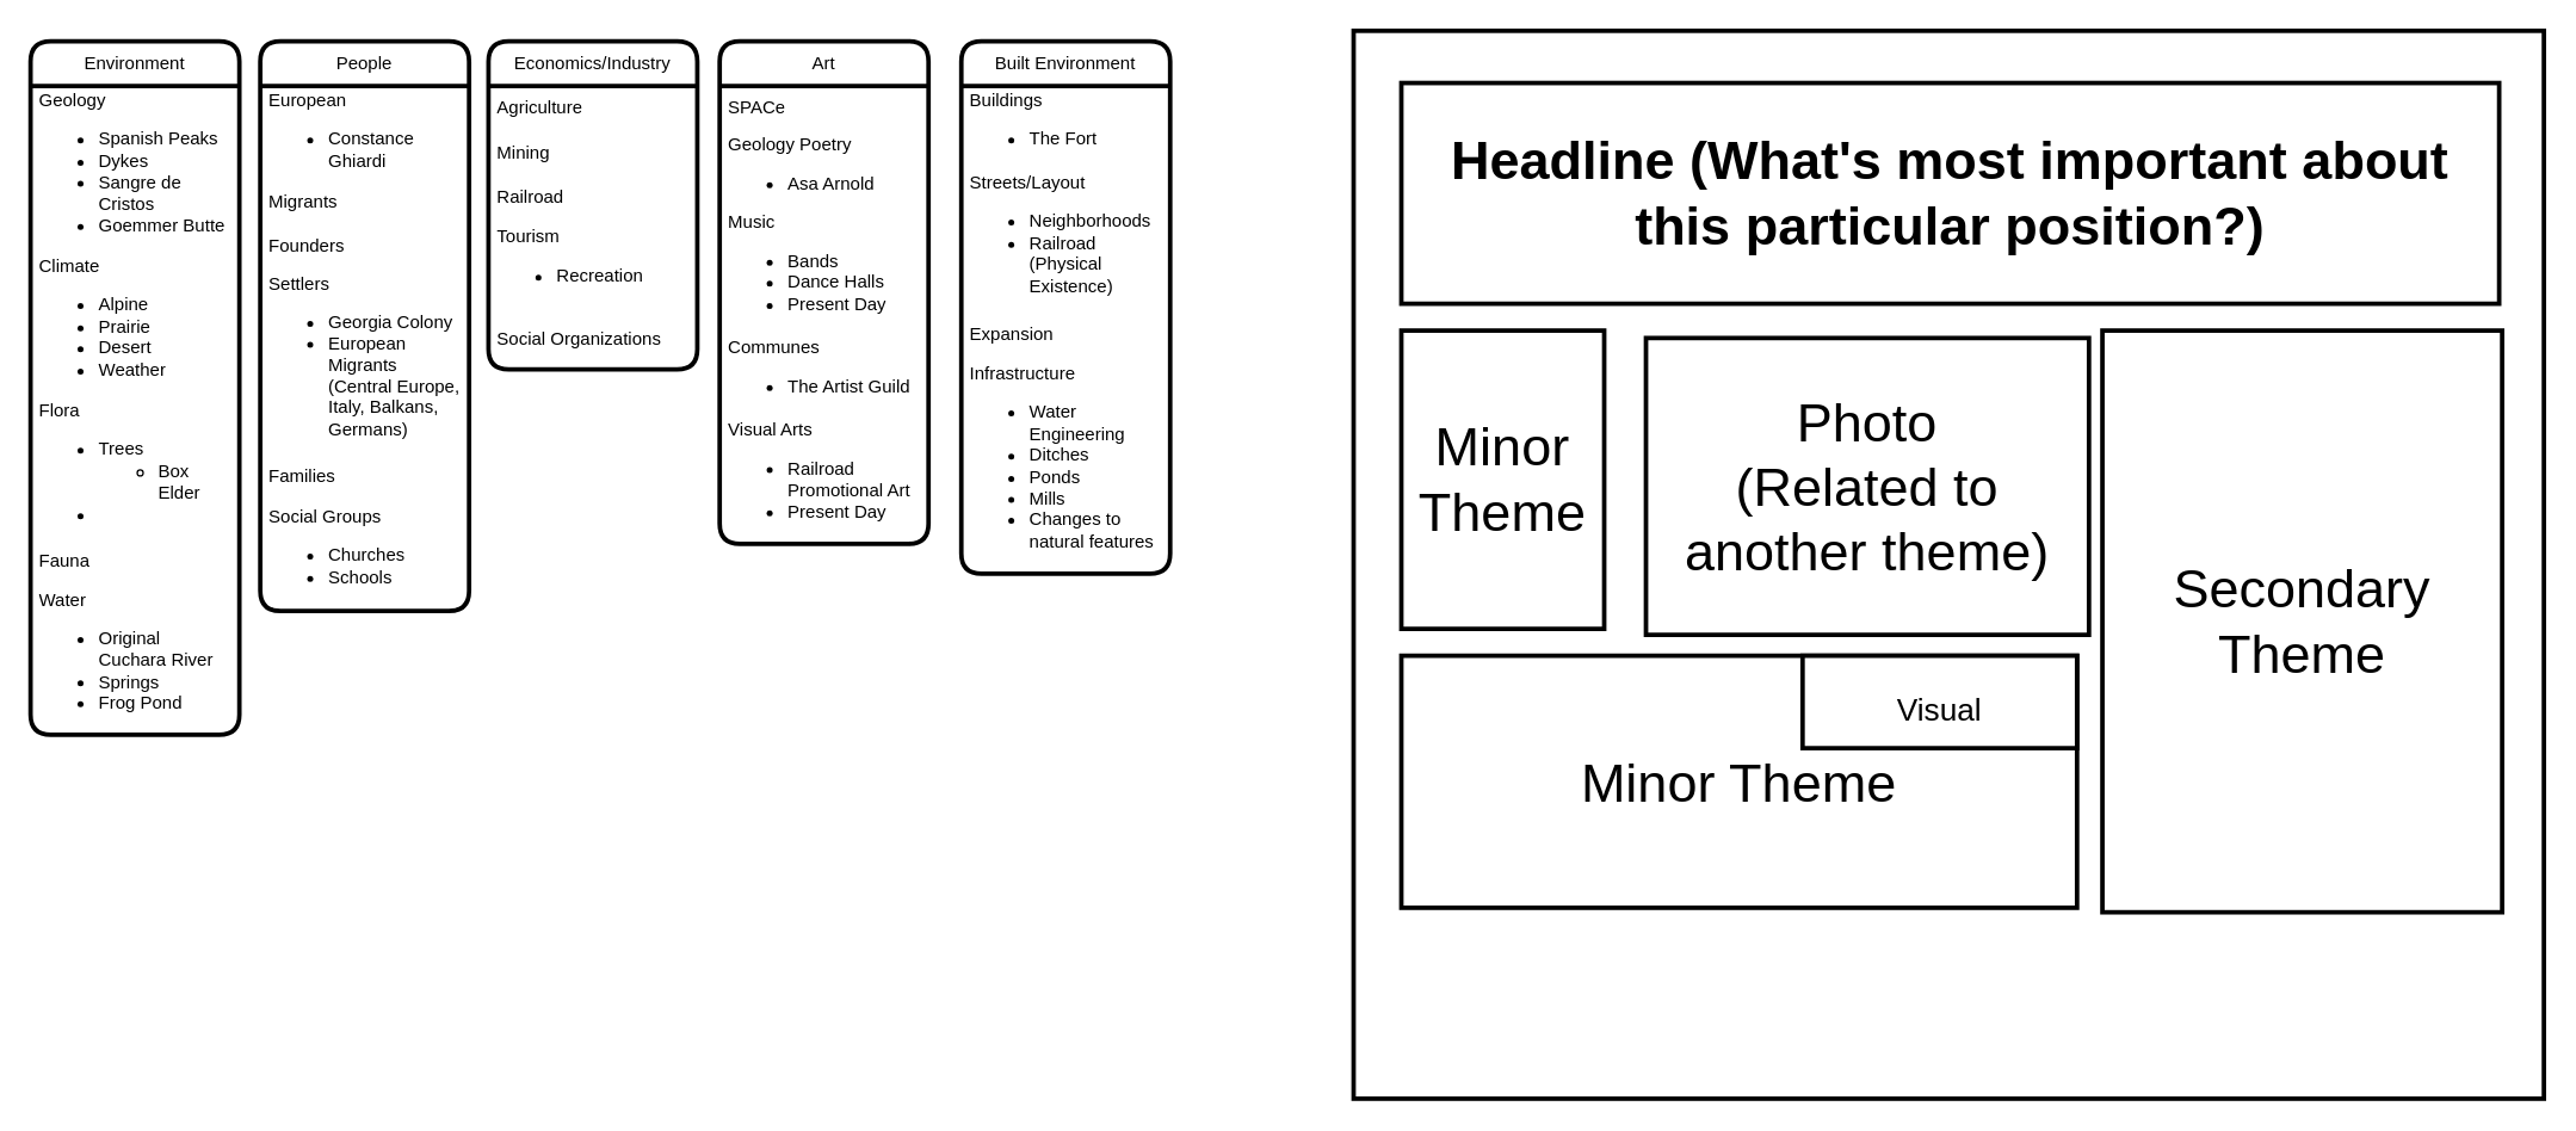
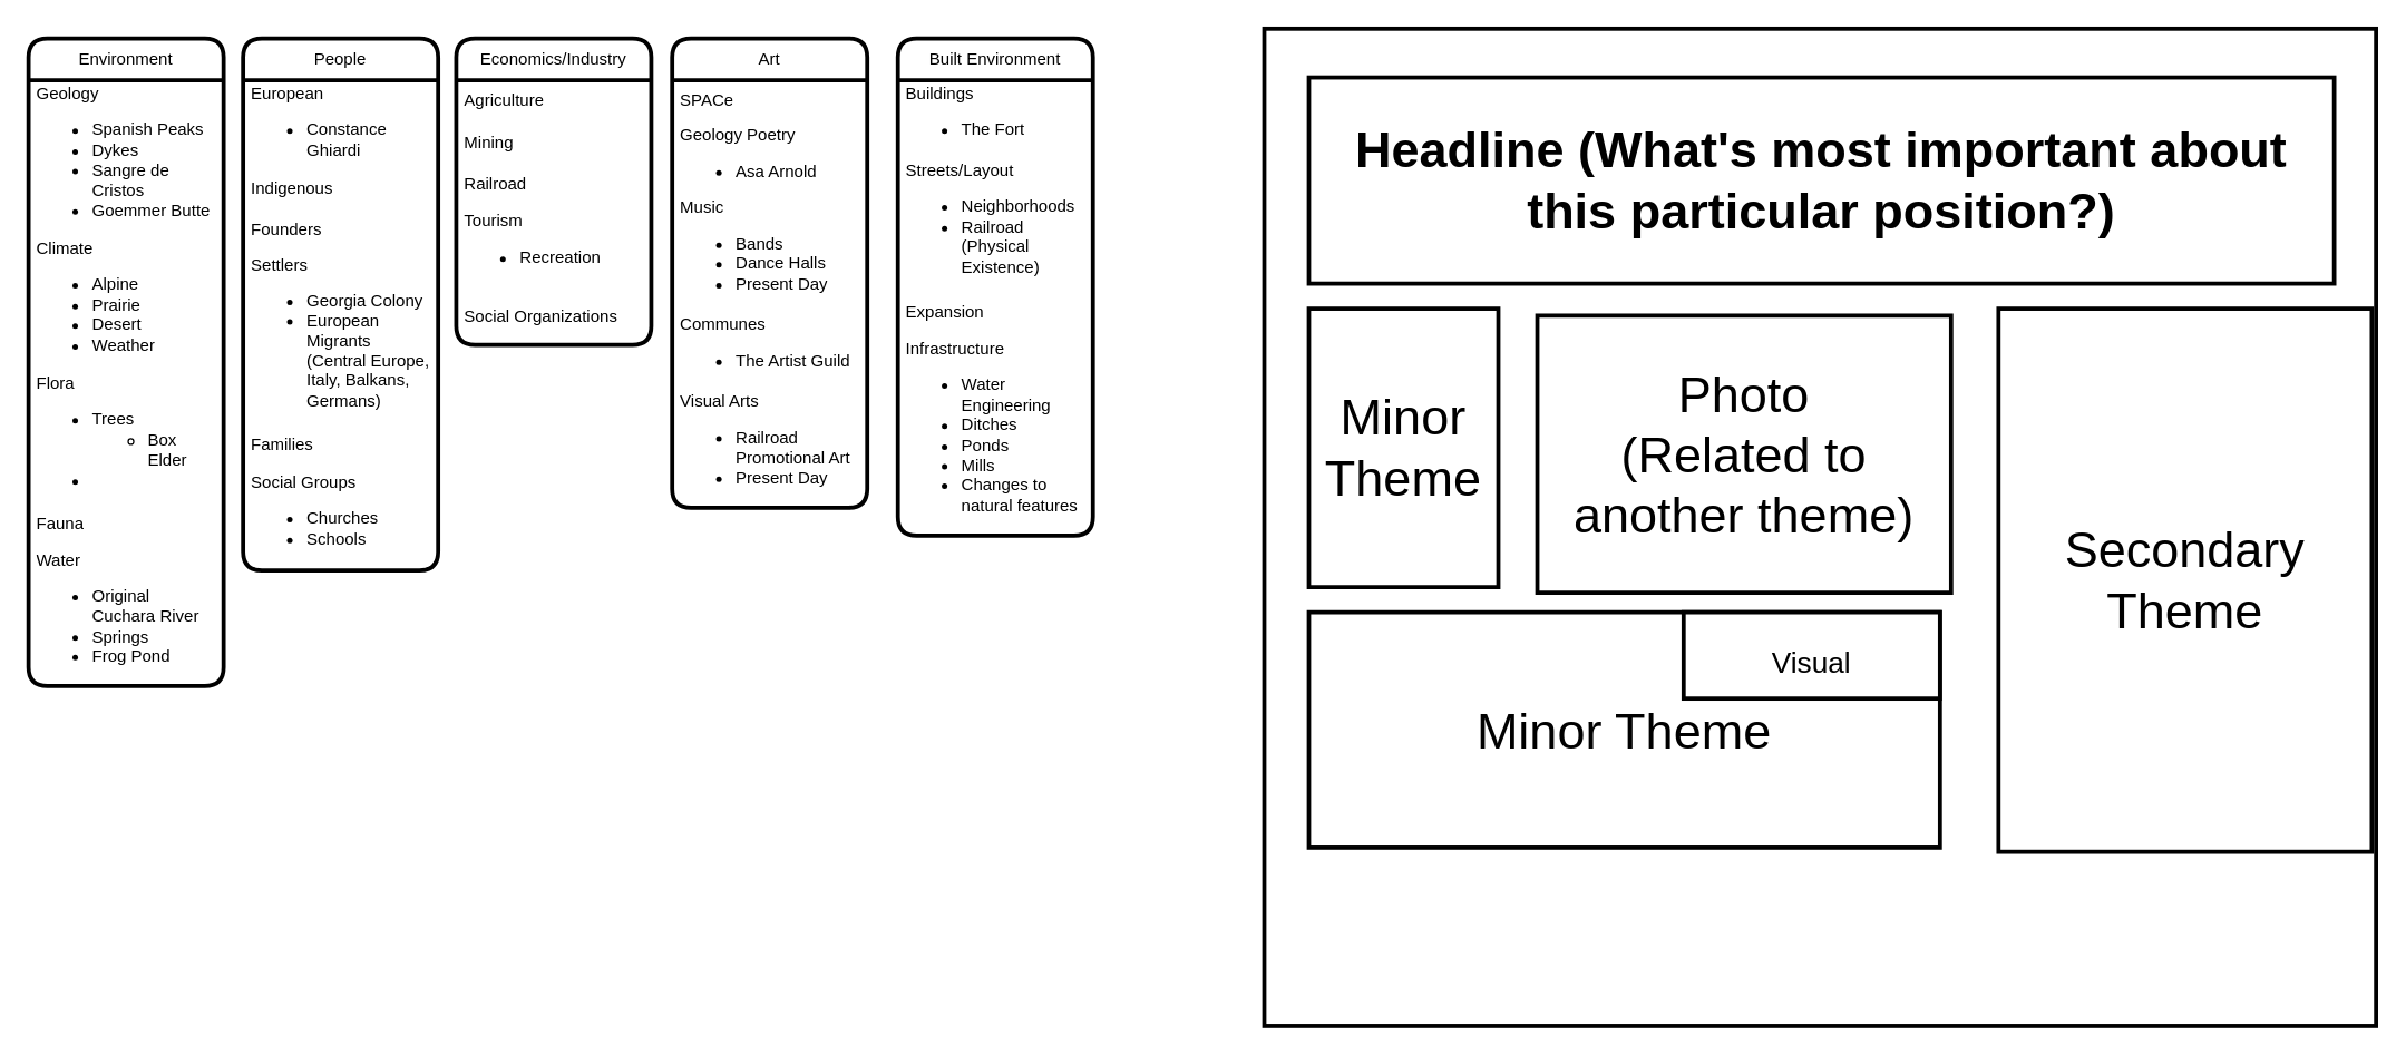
  <mxCell id="0" />
  <mxCell id="1" parent="0" />
  <mxCell id="2" value="Environment" style="swimlane;fontStyle=0;childLayout=stackLayout;horizontal=1;startSize=30;horizontalStack=0;resizeParent=1;resizeParentMax=0;resizeLast=0;collapsible=1;marginBottom=0;whiteSpace=wrap;html=1;rounded=1;strokeColor=default;strokeWidth=3;fontFamily=Helvetica;fontSize=12;fontColor=default;fillColor=default;" vertex="1" parent="1"><mxGeometry x="20" y="27" width="140" height="465" as="geometry" /></mxCell>
  <mxCell id="3" value="Geology&lt;br&gt;&lt;ul&gt;&lt;li&gt;Spanish Peaks&lt;/li&gt;&lt;li&gt;Dykes&lt;/li&gt;&lt;li&gt;Sangre de Cristos&lt;/li&gt;&lt;li&gt;Goemmer Butte&lt;/li&gt;&lt;/ul&gt;" style="text;strokeColor=none;fillColor=none;align=left;verticalAlign=middle;spacingLeft=4;spacingRight=4;overflow=hidden;points=[[0,0.5],[1,0.5]];portConstraint=eastwest;rotatable=0;whiteSpace=wrap;html=1;fontSize=12;fontFamily=Helvetica;fontColor=default;" vertex="1" parent="2"><mxGeometry y="30" width="140" height="111" as="geometry" /></mxCell>
  <mxCell id="4" value="Climate&lt;br&gt;&lt;ul&gt;&lt;li&gt;Alpine&lt;/li&gt;&lt;li&gt;Prairie&lt;/li&gt;&lt;li&gt;Desert&lt;/li&gt;&lt;li&gt;Weather&lt;/li&gt;&lt;/ul&gt;" style="text;strokeColor=none;fillColor=none;align=left;verticalAlign=middle;spacingLeft=4;spacingRight=4;overflow=hidden;points=[[0,0.5],[1,0.5]];portConstraint=eastwest;rotatable=0;whiteSpace=wrap;html=1;fontSize=12;fontFamily=Helvetica;fontColor=default;" vertex="1" parent="2"><mxGeometry y="141" width="140" height="97" as="geometry" /></mxCell>
  <mxCell id="5" value="Flora&lt;br&gt;&lt;ul&gt;&lt;li&gt;Trees&lt;/li&gt;&lt;ul&gt;&lt;li&gt;Box Elder&lt;/li&gt;&lt;/ul&gt;&lt;li&gt;&lt;br&gt;&lt;/li&gt;&lt;/ul&gt;" style="text;strokeColor=none;fillColor=none;align=left;verticalAlign=middle;spacingLeft=4;spacingRight=4;overflow=hidden;points=[[0,0.5],[1,0.5]];portConstraint=eastwest;rotatable=0;whiteSpace=wrap;html=1;fontSize=12;fontFamily=Helvetica;fontColor=default;" vertex="1" parent="2"><mxGeometry y="238" width="140" height="95" as="geometry" /></mxCell>
  <mxCell id="6" value="Fauna" style="text;strokeColor=none;fillColor=none;align=left;verticalAlign=middle;spacingLeft=4;spacingRight=4;overflow=hidden;points=[[0,0.5],[1,0.5]];portConstraint=eastwest;rotatable=0;whiteSpace=wrap;html=1;fontSize=12;fontFamily=Helvetica;fontColor=default;" vertex="1" parent="2"><mxGeometry y="333" width="140" height="31" as="geometry" /></mxCell>
  <mxCell id="7" value="Water&lt;br&gt;&lt;ul&gt;&lt;li&gt;Original Cuchara River&lt;/li&gt;&lt;li&gt;Springs&lt;/li&gt;&lt;li&gt;Frog Pond&lt;/li&gt;&lt;/ul&gt;" style="text;strokeColor=none;fillColor=none;align=left;verticalAlign=middle;spacingLeft=4;spacingRight=4;overflow=hidden;points=[[0,0.5],[1,0.5]];portConstraint=eastwest;rotatable=0;whiteSpace=wrap;html=1;fontSize=12;fontFamily=Helvetica;fontColor=default;" vertex="1" parent="2"><mxGeometry y="364" width="140" height="101" as="geometry" /></mxCell>
  <mxCell id="8" value="People" style="swimlane;fontStyle=0;childLayout=stackLayout;horizontal=1;startSize=30;horizontalStack=0;resizeParent=1;resizeParentMax=0;resizeLast=0;collapsible=1;marginBottom=0;whiteSpace=wrap;html=1;rounded=1;strokeColor=default;strokeWidth=3;fontFamily=Helvetica;fontSize=12;fontColor=default;fillColor=default;" vertex="1" parent="1"><mxGeometry x="174" y="27" width="140" height="382" as="geometry" /></mxCell>
  <mxCell id="9" value="European&lt;br&gt;&lt;ul&gt;&lt;li&gt;Constance Ghiardi&lt;/li&gt;&lt;/ul&gt;" style="text;strokeColor=none;fillColor=none;align=left;verticalAlign=middle;spacingLeft=4;spacingRight=4;overflow=hidden;points=[[0,0.5],[1,0.5]];portConstraint=eastwest;rotatable=0;whiteSpace=wrap;html=1;fontSize=12;fontFamily=Helvetica;fontColor=default;" vertex="1" parent="8"><mxGeometry y="30" width="140" height="63" as="geometry" /></mxCell>
- <mxCell id="10" value="Migrants" style="text;strokeColor=none;fillColor=none;align=left;verticalAlign=middle;spacingLeft=4;spacingRight=4;overflow=hidden;points=[[0,0.5],[1,0.5]];portConstraint=eastwest;rotatable=0;whiteSpace=wrap;html=1;fontSize=12;fontFamily=Helvetica;fontColor=default;" vertex="1" parent="8"><mxGeometry y="93" width="140" height="30" as="geometry" /></mxCell>
+ <mxCell id="10" value="Indigenous" style="text;strokeColor=none;fillColor=none;align=left;verticalAlign=middle;spacingLeft=4;spacingRight=4;overflow=hidden;points=[[0,0.5],[1,0.5]];portConstraint=eastwest;rotatable=0;whiteSpace=wrap;html=1;fontSize=12;fontFamily=Helvetica;fontColor=default;" vertex="1" parent="8"><mxGeometry y="93" width="140" height="30" as="geometry" /></mxCell>
  <mxCell id="11" value="Founders" style="text;strokeColor=none;fillColor=none;align=left;verticalAlign=middle;spacingLeft=4;spacingRight=4;overflow=hidden;points=[[0,0.5],[1,0.5]];portConstraint=eastwest;rotatable=0;whiteSpace=wrap;html=1;fontSize=12;fontFamily=Helvetica;fontColor=default;" vertex="1" parent="8"><mxGeometry y="123" width="140" height="30" as="geometry" /></mxCell>
  <mxCell id="12" value="Settlers&lt;br&gt;&lt;ul&gt;&lt;li&gt;Georgia Colony&lt;/li&gt;&lt;li&gt;European Migrants (Central Europe, Italy, Balkans, Germans)&lt;/li&gt;&lt;/ul&gt;" style="text;strokeColor=none;fillColor=none;align=left;verticalAlign=middle;spacingLeft=4;spacingRight=4;overflow=hidden;points=[[0,0.5],[1,0.5]];portConstraint=eastwest;rotatable=0;whiteSpace=wrap;html=1;fontSize=12;fontFamily=Helvetica;fontColor=default;" vertex="1" parent="8"><mxGeometry y="153" width="140" height="124" as="geometry" /></mxCell>
  <mxCell id="13" value="Families" style="text;strokeColor=none;fillColor=none;align=left;verticalAlign=middle;spacingLeft=4;spacingRight=4;overflow=hidden;points=[[0,0.5],[1,0.5]];portConstraint=eastwest;rotatable=0;whiteSpace=wrap;html=1;fontSize=12;fontFamily=Helvetica;fontColor=default;" vertex="1" parent="8"><mxGeometry y="277" width="140" height="30" as="geometry" /></mxCell>
  <mxCell id="14" value="Social Groups&lt;br&gt;&lt;ul&gt;&lt;li&gt;Churches&lt;/li&gt;&lt;li&gt;Schools&lt;/li&gt;&lt;/ul&gt;" style="text;strokeColor=none;fillColor=none;align=left;verticalAlign=middle;spacingLeft=4;spacingRight=4;overflow=hidden;points=[[0,0.5],[1,0.5]];portConstraint=eastwest;rotatable=0;whiteSpace=wrap;html=1;fontSize=12;fontFamily=Helvetica;fontColor=default;" vertex="1" parent="8"><mxGeometry y="307" width="140" height="75" as="geometry" /></mxCell>
  <mxCell id="15" value="Economics/Industry" style="swimlane;fontStyle=0;childLayout=stackLayout;horizontal=1;startSize=30;horizontalStack=0;resizeParent=1;resizeParentMax=0;resizeLast=0;collapsible=1;marginBottom=0;whiteSpace=wrap;html=1;rounded=1;strokeColor=default;strokeWidth=3;fontFamily=Helvetica;fontSize=12;fontColor=default;fillColor=default;" vertex="1" parent="1"><mxGeometry x="327" y="27" width="140" height="220" as="geometry" /></mxCell>
  <mxCell id="16" value="Agriculture" style="text;strokeColor=none;fillColor=none;align=left;verticalAlign=middle;spacingLeft=4;spacingRight=4;overflow=hidden;points=[[0,0.5],[1,0.5]];portConstraint=eastwest;rotatable=0;whiteSpace=wrap;html=1;fontSize=12;fontFamily=Helvetica;fontColor=default;" vertex="1" parent="15"><mxGeometry y="30" width="140" height="30" as="geometry" /></mxCell>
  <mxCell id="17" value="Mining" style="text;strokeColor=none;fillColor=none;align=left;verticalAlign=middle;spacingLeft=4;spacingRight=4;overflow=hidden;points=[[0,0.5],[1,0.5]];portConstraint=eastwest;rotatable=0;whiteSpace=wrap;html=1;fontSize=12;fontFamily=Helvetica;fontColor=default;" vertex="1" parent="15"><mxGeometry y="60" width="140" height="30" as="geometry" /></mxCell>
  <mxCell id="18" value="Railroad" style="text;strokeColor=none;fillColor=none;align=left;verticalAlign=middle;spacingLeft=4;spacingRight=4;overflow=hidden;points=[[0,0.5],[1,0.5]];portConstraint=eastwest;rotatable=0;whiteSpace=wrap;html=1;fontSize=12;fontFamily=Helvetica;fontColor=default;" vertex="1" parent="15"><mxGeometry y="90" width="140" height="30" as="geometry" /></mxCell>
  <mxCell id="19" value="Tourism&lt;br&gt;&lt;ul&gt;&lt;li&gt;Recreation&lt;/li&gt;&lt;/ul&gt;" style="text;strokeColor=none;fillColor=none;align=left;verticalAlign=middle;spacingLeft=4;spacingRight=4;overflow=hidden;points=[[0,0.5],[1,0.5]];portConstraint=eastwest;rotatable=0;whiteSpace=wrap;html=1;fontSize=12;fontFamily=Helvetica;fontColor=default;" vertex="1" parent="15"><mxGeometry y="120" width="140" height="60" as="geometry" /></mxCell>
  <mxCell id="20" value="Social Organizations" style="text;strokeColor=none;fillColor=none;align=left;verticalAlign=middle;spacingLeft=4;spacingRight=4;overflow=hidden;points=[[0,0.5],[1,0.5]];portConstraint=eastwest;rotatable=0;whiteSpace=wrap;html=1;fontSize=12;fontFamily=Helvetica;fontColor=default;" vertex="1" parent="15"><mxGeometry y="180" width="140" height="40" as="geometry" /></mxCell>
  <mxCell id="21" value="Art" style="swimlane;fontStyle=0;childLayout=stackLayout;horizontal=1;startSize=30;horizontalStack=0;resizeParent=1;resizeParentMax=0;resizeLast=0;collapsible=1;marginBottom=0;whiteSpace=wrap;html=1;rounded=1;strokeColor=default;strokeWidth=3;fontFamily=Helvetica;fontSize=12;fontColor=default;fillColor=default;" vertex="1" parent="1"><mxGeometry x="482" y="27" width="140" height="337" as="geometry" /></mxCell>
  <mxCell id="22" value="SPACe" style="text;strokeColor=none;fillColor=none;align=left;verticalAlign=middle;spacingLeft=4;spacingRight=4;overflow=hidden;points=[[0,0.5],[1,0.5]];portConstraint=eastwest;rotatable=0;whiteSpace=wrap;html=1;fontSize=12;fontFamily=Helvetica;fontColor=default;" vertex="1" parent="21"><mxGeometry y="30" width="140" height="30" as="geometry" /></mxCell>
  <mxCell id="23" value="Geology Poetry&lt;br&gt;&lt;ul&gt;&lt;li&gt;Asa Arnold&lt;/li&gt;&lt;/ul&gt;" style="text;strokeColor=none;fillColor=none;align=left;verticalAlign=middle;spacingLeft=4;spacingRight=4;overflow=hidden;points=[[0,0.5],[1,0.5]];portConstraint=eastwest;rotatable=0;whiteSpace=wrap;html=1;fontSize=12;fontFamily=Helvetica;fontColor=default;" vertex="1" parent="21"><mxGeometry y="60" width="140" height="52" as="geometry" /></mxCell>
  <mxCell id="24" value="Music&lt;br&gt;&lt;ul&gt;&lt;li&gt;Bands&lt;/li&gt;&lt;li&gt;Dance Halls&lt;/li&gt;&lt;li&gt;Present Day&lt;/li&gt;&lt;/ul&gt;" style="text;strokeColor=none;fillColor=none;align=left;verticalAlign=middle;spacingLeft=4;spacingRight=4;overflow=hidden;points=[[0,0.5],[1,0.5]];portConstraint=eastwest;rotatable=0;whiteSpace=wrap;html=1;fontSize=12;fontFamily=Helvetica;fontColor=default;" vertex="1" parent="21"><mxGeometry y="112" width="140" height="84" as="geometry" /></mxCell>
  <mxCell id="25" value="Communes&lt;br&gt;&lt;ul&gt;&lt;li&gt;The Artist Guild&lt;/li&gt;&lt;/ul&gt;" style="text;strokeColor=none;fillColor=none;align=left;verticalAlign=middle;spacingLeft=4;spacingRight=4;overflow=hidden;points=[[0,0.5],[1,0.5]];portConstraint=eastwest;rotatable=0;whiteSpace=wrap;html=1;fontSize=12;fontFamily=Helvetica;fontColor=default;" vertex="1" parent="21"><mxGeometry y="196" width="140" height="55" as="geometry" /></mxCell>
  <mxCell id="26" value="Visual Arts&lt;br&gt;&lt;ul&gt;&lt;li&gt;Railroad Promotional Art&lt;/li&gt;&lt;li&gt;Present Day&lt;/li&gt;&lt;/ul&gt;" style="text;strokeColor=none;fillColor=none;align=left;verticalAlign=middle;spacingLeft=4;spacingRight=4;overflow=hidden;points=[[0,0.5],[1,0.5]];portConstraint=eastwest;rotatable=0;whiteSpace=wrap;html=1;fontSize=12;fontFamily=Helvetica;fontColor=default;" vertex="1" parent="21"><mxGeometry y="251" width="140" height="86" as="geometry" /></mxCell>
  <mxCell id="27" value="Built Environment" style="swimlane;fontStyle=0;childLayout=stackLayout;horizontal=1;startSize=30;horizontalStack=0;resizeParent=1;resizeParentMax=0;resizeLast=0;collapsible=1;marginBottom=0;whiteSpace=wrap;html=1;rounded=1;strokeColor=default;strokeWidth=3;fontFamily=Helvetica;fontSize=12;fontColor=default;fillColor=default;" vertex="1" parent="1"><mxGeometry x="644" y="27" width="140" height="357" as="geometry" /></mxCell>
  <mxCell id="28" value="Buildings&lt;br&gt;&lt;ul&gt;&lt;li&gt;The Fort&lt;/li&gt;&lt;/ul&gt;" style="text;strokeColor=none;fillColor=none;align=left;verticalAlign=middle;spacingLeft=4;spacingRight=4;overflow=hidden;points=[[0,0.5],[1,0.5]];portConstraint=eastwest;rotatable=0;whiteSpace=wrap;html=1;fontSize=12;fontFamily=Helvetica;fontColor=default;" vertex="1" parent="27"><mxGeometry y="30" width="140" height="55" as="geometry" /></mxCell>
  <mxCell id="29" value="Streets/Layout&lt;br&gt;&lt;ul&gt;&lt;li&gt;Neighborhoods&lt;/li&gt;&lt;li&gt;Railroad (Physical Existence)&lt;/li&gt;&lt;/ul&gt;" style="text;strokeColor=none;fillColor=none;align=left;verticalAlign=middle;spacingLeft=4;spacingRight=4;overflow=hidden;points=[[0,0.5],[1,0.5]];portConstraint=eastwest;rotatable=0;whiteSpace=wrap;html=1;fontSize=12;fontFamily=Helvetica;fontColor=default;" vertex="1" parent="27"><mxGeometry y="85" width="140" height="97" as="geometry" /></mxCell>
  <mxCell id="30" value="Expansion" style="text;strokeColor=none;fillColor=none;align=left;verticalAlign=middle;spacingLeft=4;spacingRight=4;overflow=hidden;points=[[0,0.5],[1,0.5]];portConstraint=eastwest;rotatable=0;whiteSpace=wrap;html=1;fontSize=12;fontFamily=Helvetica;fontColor=default;" vertex="1" parent="27"><mxGeometry y="182" width="140" height="30" as="geometry" /></mxCell>
  <mxCell id="31" value="Infrastructure&lt;br&gt;&lt;ul&gt;&lt;li&gt;Water Engineering&lt;/li&gt;&lt;li&gt;Ditches&lt;/li&gt;&lt;li&gt;Ponds&lt;/li&gt;&lt;li&gt;Mills&lt;/li&gt;&lt;li&gt;Changes to natural features&lt;/li&gt;&lt;/ul&gt;" style="text;strokeColor=none;fillColor=none;align=left;verticalAlign=middle;spacingLeft=4;spacingRight=4;overflow=hidden;points=[[0,0.5],[1,0.5]];portConstraint=eastwest;rotatable=0;whiteSpace=wrap;html=1;fontSize=12;fontFamily=Helvetica;fontColor=default;" vertex="1" parent="27"><mxGeometry y="212" width="140" height="145" as="geometry" /></mxCell>
  <mxCell id="32" value="" style="rounded=0;whiteSpace=wrap;html=1;strokeColor=default;strokeWidth=3;fontFamily=Helvetica;fontSize=12;fontColor=default;fillColor=default;" vertex="1" parent="1"><mxGeometry x="907" y="20" width="798" height="716" as="geometry" /></mxCell>
  <mxCell id="33" value="&lt;h1&gt;&lt;font style=&quot;font-size: 36px;&quot;&gt;Headline (What's most important about this particular position?)&lt;/font&gt;&lt;/h1&gt;" style="rounded=0;whiteSpace=wrap;html=1;strokeColor=default;strokeWidth=3;fontFamily=Helvetica;fontSize=12;fontColor=default;fillColor=default;" vertex="1" parent="1"><mxGeometry x="939" y="55" width="736" height="148" as="geometry" /></mxCell>
- <mxCell id="34" value="Secondary Theme" style="rounded=0;whiteSpace=wrap;html=1;strokeColor=default;strokeWidth=3;fontFamily=Helvetica;fontSize=36;fontColor=default;fillColor=default;" vertex="1" parent="1"><mxGeometry x="1409" y="221" width="268" height="390" as="geometry" /></mxCell>
+ <mxCell id="34" value="Secondary Theme" style="rounded=0;whiteSpace=wrap;html=1;strokeColor=default;strokeWidth=3;fontFamily=Helvetica;fontSize=36;fontColor=default;fillColor=default;" vertex="1" parent="1"><mxGeometry x="1434" y="221" width="268" height="390" as="geometry" /></mxCell>
  <mxCell id="35" value="Photo&lt;br&gt;(Related to another theme)" style="rounded=0;whiteSpace=wrap;html=1;strokeColor=default;strokeWidth=3;fontFamily=Helvetica;fontSize=36;fontColor=default;fillColor=default;" vertex="1" parent="1"><mxGeometry x="1103" y="226" width="297" height="199" as="geometry" /></mxCell>
  <mxCell id="36" value="Minor Theme" style="rounded=0;whiteSpace=wrap;html=1;strokeColor=default;strokeWidth=3;fontFamily=Helvetica;fontSize=36;fontColor=default;fillColor=default;" vertex="1" parent="1"><mxGeometry x="939" y="221" width="136" height="200" as="geometry" /></mxCell>
  <mxCell id="37" value="Minor Theme" style="rounded=0;whiteSpace=wrap;html=1;strokeColor=default;strokeWidth=3;fontFamily=Helvetica;fontSize=36;fontColor=default;fillColor=default;" vertex="1" parent="1"><mxGeometry x="939" y="439" width="453" height="169" as="geometry" /></mxCell>
  <mxCell id="38" value="&lt;font style=&quot;font-size: 21px;&quot;&gt;Visual&lt;/font&gt;" style="rounded=0;whiteSpace=wrap;html=1;strokeColor=default;strokeWidth=3;fontFamily=Helvetica;fontSize=36;fontColor=default;fillColor=default;" vertex="1" parent="1"><mxGeometry x="1208" y="439" width="184" height="62" as="geometry" /></mxCell>
